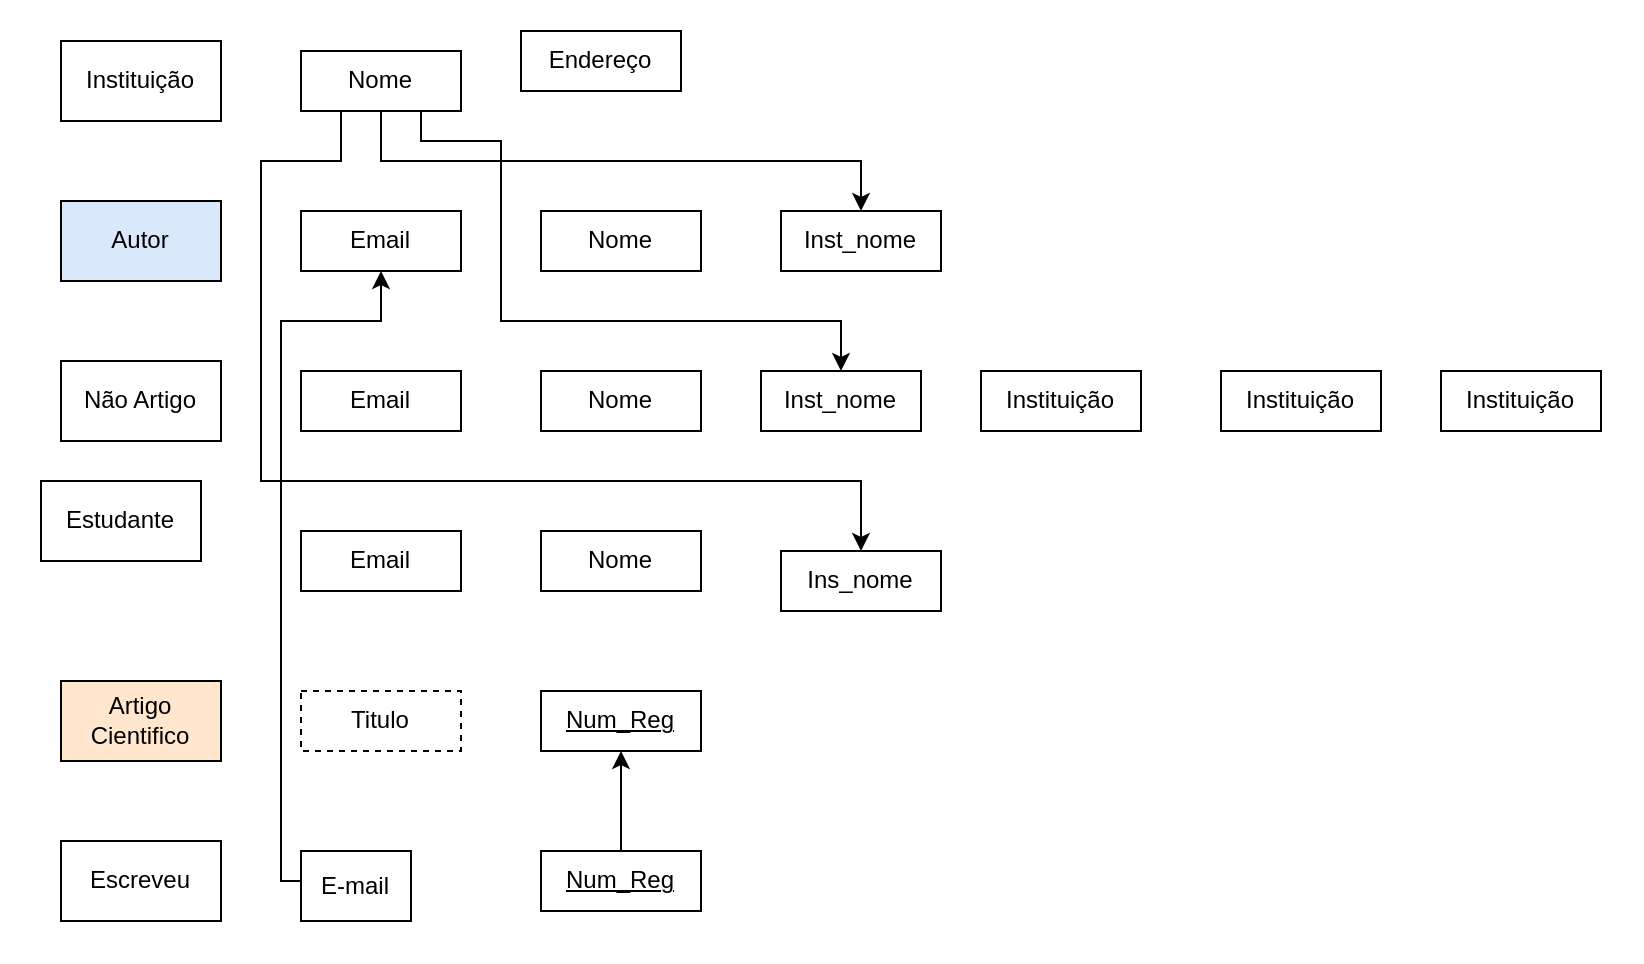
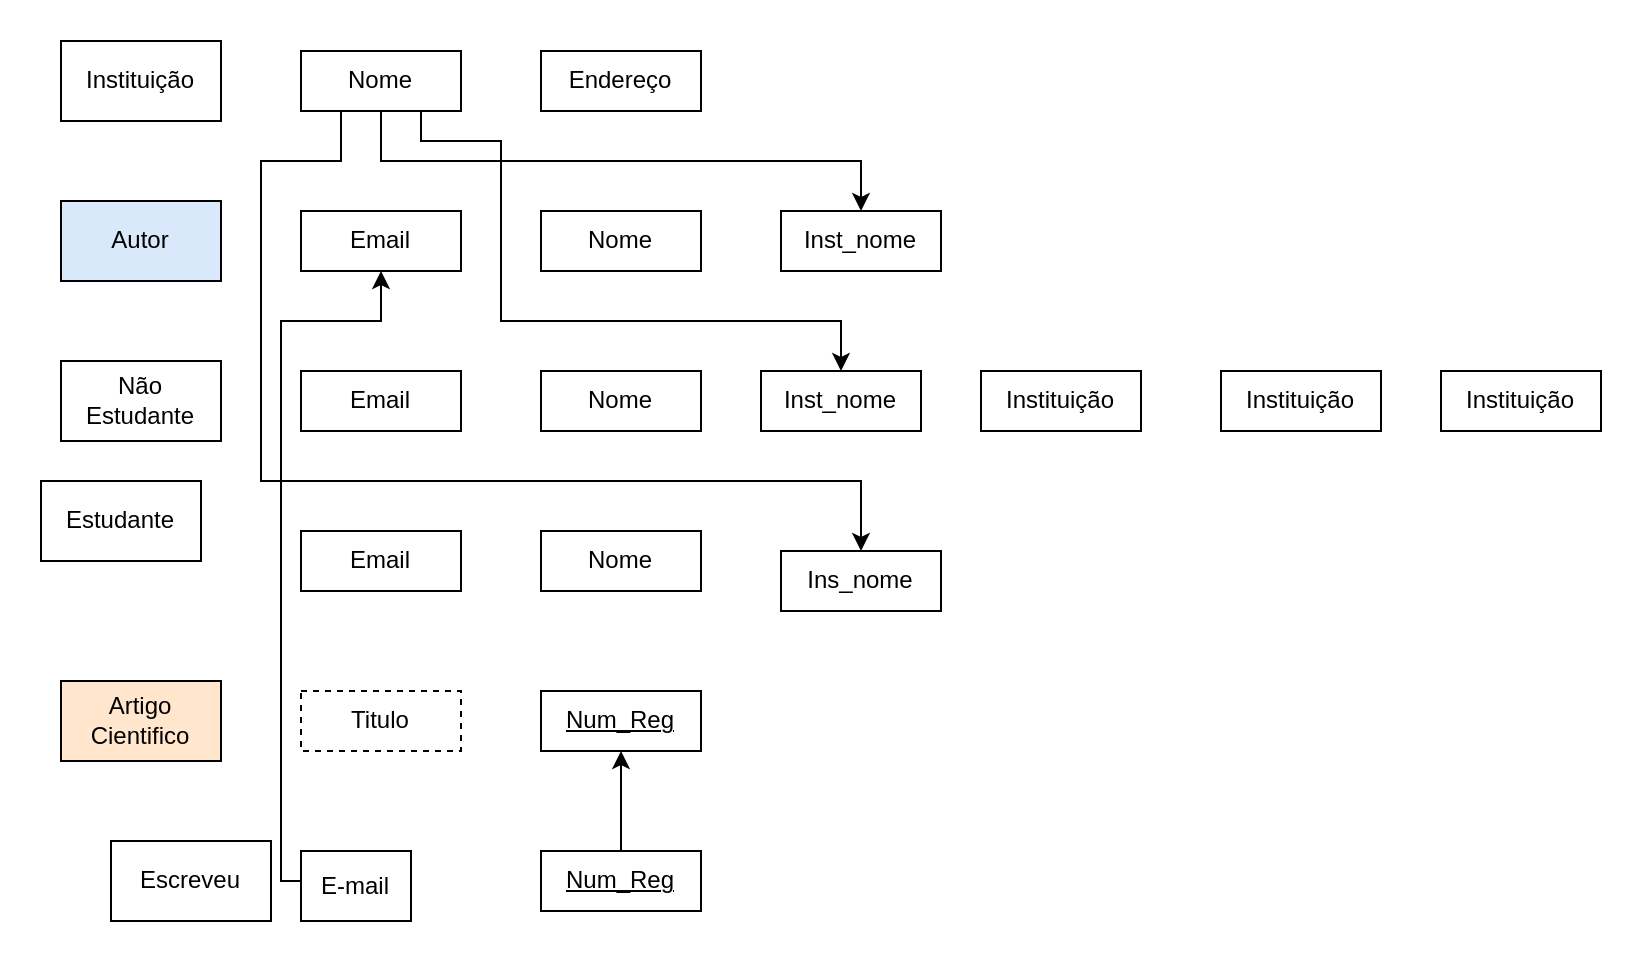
  <mxCell id="0" />
  <mxCell id="1" parent="0" />
  <mxCell id="2" value="Instituição" style="rounded=0;whiteSpace=wrap;html=1;" vertex="1" parent="1"><mxGeometry x="30" y="20" width="80" height="40" as="geometry" /></mxCell>
  <mxCell id="3" value="Estudante" style="rounded=0;whiteSpace=wrap;html=1;" vertex="1" parent="1"><mxGeometry x="20" y="240" width="80" height="40" as="geometry" /></mxCell>
- <mxCell id="4" value="Não Artigo" style="rounded=0;whiteSpace=wrap;html=1;" vertex="1" parent="1"><mxGeometry x="30" y="180" width="80" height="40" as="geometry" /></mxCell>
+ <mxCell id="4" value="Não Estudante" style="rounded=0;whiteSpace=wrap;html=1;" vertex="1" parent="1"><mxGeometry x="30" y="180" width="80" height="40" as="geometry" /></mxCell>
  <mxCell id="5" value="Autor" style="rounded=0;whiteSpace=wrap;html=1;fillColor=#dae8fc;" vertex="1" parent="1"><mxGeometry x="30" y="100" width="80" height="40" as="geometry" /></mxCell>
  <mxCell id="6" value="Artigo Cientifico" style="rounded=0;whiteSpace=wrap;html=1;fillColor=#ffe6cc;" vertex="1" parent="1"><mxGeometry x="30" y="340" width="80" height="40" as="geometry" /></mxCell>
  <mxCell id="7" value="" style="edgeStyle=orthogonalEdgeStyle;rounded=0;orthogonalLoop=1;jettySize=auto;html=1;entryX=0.5;entryY=0;entryDx=0;entryDy=0;" edge="1" parent="1" source="10" target="22"><mxGeometry relative="1" as="geometry"><Array as="points"><mxPoint x="190" y="80" /><mxPoint x="430" y="80" /></Array></mxGeometry></mxCell>
  <mxCell id="8" value="" style="edgeStyle=orthogonalEdgeStyle;rounded=0;orthogonalLoop=1;jettySize=auto;html=1;entryX=0.5;entryY=0;entryDx=0;entryDy=0;" edge="1" parent="1" source="10" target="16"><mxGeometry relative="1" as="geometry"><Array as="points"><mxPoint x="210" y="70" /><mxPoint x="250" y="70" /><mxPoint x="250" y="160" /><mxPoint x="420" y="160" /></Array></mxGeometry></mxCell>
  <mxCell id="9" value="" style="edgeStyle=orthogonalEdgeStyle;rounded=0;orthogonalLoop=1;jettySize=auto;html=1;entryX=0.5;entryY=0;entryDx=0;entryDy=0;" edge="1" parent="1" source="10" target="25"><mxGeometry relative="1" as="geometry"><Array as="points"><mxPoint x="170" y="80" /><mxPoint x="130" y="80" /><mxPoint x="130" y="240" /><mxPoint x="430" y="240" /></Array></mxGeometry></mxCell>
  <mxCell id="10" value="Nome" style="rounded=0;whiteSpace=wrap;html=1;" vertex="1" parent="1"><mxGeometry x="150" y="25" width="80" height="30" as="geometry" /></mxCell>
- <mxCell id="11" value="Endereço" style="rounded=0;whiteSpace=wrap;html=1;" vertex="1" parent="1"><mxGeometry x="260" y="15" width="80" height="30" as="geometry" /></mxCell>
+ <mxCell id="11" value="Endereço" style="rounded=0;whiteSpace=wrap;html=1;" vertex="1" parent="1"><mxGeometry x="270" y="25" width="80" height="30" as="geometry" /></mxCell>
  <mxCell id="12" value="Nome" style="rounded=0;whiteSpace=wrap;html=1;" vertex="1" parent="1"><mxGeometry x="270" y="185" width="80" height="30" as="geometry" /></mxCell>
  <mxCell id="13" value="Email" style="rounded=0;whiteSpace=wrap;html=1;" vertex="1" parent="1"><mxGeometry x="150" y="185" width="80" height="30" as="geometry" /></mxCell>
  <mxCell id="14" value="Nome" style="rounded=0;whiteSpace=wrap;html=1;" vertex="1" parent="1"><mxGeometry x="270" y="105" width="80" height="30" as="geometry" /></mxCell>
  <mxCell id="15" value="Email" style="rounded=0;whiteSpace=wrap;html=1;" vertex="1" parent="1"><mxGeometry x="150" y="105" width="80" height="30" as="geometry" /></mxCell>
  <mxCell id="16" value="Inst_nome" style="rounded=0;whiteSpace=wrap;html=1;" vertex="1" parent="1"><mxGeometry x="380" y="185" width="80" height="30" as="geometry" /></mxCell>
  <mxCell id="17" value="Instituição" style="rounded=0;whiteSpace=wrap;html=1;" vertex="1" parent="1"><mxGeometry x="490" y="185" width="80" height="30" as="geometry" /></mxCell>
  <mxCell id="18" value="Nome" style="rounded=0;whiteSpace=wrap;html=1;" vertex="1" parent="1"><mxGeometry x="270" y="265" width="80" height="30" as="geometry" /></mxCell>
  <mxCell id="19" value="Email" style="rounded=0;whiteSpace=wrap;html=1;" vertex="1" parent="1"><mxGeometry x="150" y="265" width="80" height="30" as="geometry" /></mxCell>
  <mxCell id="20" value="Instituição" style="rounded=0;whiteSpace=wrap;html=1;" vertex="1" parent="1"><mxGeometry x="720" y="185" width="80" height="30" as="geometry" /></mxCell>
  <mxCell id="21" value="Instituição" style="rounded=0;whiteSpace=wrap;html=1;" vertex="1" parent="1"><mxGeometry x="610" y="185" width="80" height="30" as="geometry" /></mxCell>
  <mxCell id="22" value="Inst_nome" style="rounded=0;whiteSpace=wrap;html=1;" vertex="1" parent="1"><mxGeometry x="390" y="105" width="80" height="30" as="geometry" /></mxCell>
  <mxCell id="23" value="&lt;u&gt;Num_Reg&lt;/u&gt;" style="rounded=0;whiteSpace=wrap;html=1;" vertex="1" parent="1"><mxGeometry x="270" y="345" width="80" height="30" as="geometry" /></mxCell>
  <mxCell id="24" value="Titulo" style="rounded=0;whiteSpace=wrap;html=1;dashed=1;" vertex="1" parent="1"><mxGeometry x="150" y="345" width="80" height="30" as="geometry" /></mxCell>
  <mxCell id="25" value="Ins_nome" style="rounded=0;whiteSpace=wrap;html=1;" vertex="1" parent="1"><mxGeometry x="390" y="275" width="80" height="30" as="geometry" /></mxCell>
- <mxCell id="26" value="Escreveu" style="rounded=0;whiteSpace=wrap;html=1;" vertex="1" parent="1"><mxGeometry x="30" y="420" width="80" height="40" as="geometry" /></mxCell>
+ <mxCell id="26" value="Escreveu" style="rounded=0;whiteSpace=wrap;html=1;" vertex="1" parent="1"><mxGeometry x="55" y="420" width="80" height="40" as="geometry" /></mxCell>
  <mxCell id="27" value="" style="edgeStyle=orthogonalEdgeStyle;rounded=0;orthogonalLoop=1;jettySize=auto;html=1;" edge="1" parent="1" source="28" target="23"><mxGeometry relative="1" as="geometry" /></mxCell>
  <mxCell id="28" value="&lt;u&gt;Num_Reg&lt;/u&gt;" style="rounded=0;whiteSpace=wrap;html=1;" vertex="1" parent="1"><mxGeometry x="270" y="425" width="80" height="30" as="geometry" /></mxCell>
  <mxCell id="29" value="" style="edgeStyle=orthogonalEdgeStyle;rounded=0;orthogonalLoop=1;jettySize=auto;html=1;entryX=0.5;entryY=1;entryDx=0;entryDy=0;" edge="1" parent="1" source="30" target="15"><mxGeometry relative="1" as="geometry"><Array as="points"><mxPoint x="140" y="440" /><mxPoint x="140" y="160" /><mxPoint x="190" y="160" /></Array></mxGeometry></mxCell>
  <mxCell id="30" value="E-mail" style="rounded=0;whiteSpace=wrap;html=1;" vertex="1" parent="1"><mxGeometry x="150" y="425" width="55" height="35" as="geometry" /></mxCell>
